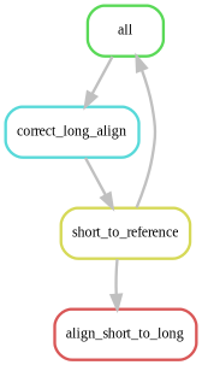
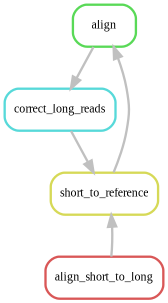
  digraph {
    bgcolor=white
    fontname="Liberation Serif"
    node [fontname="Liberation Serif" fontsize=10 penwidth=2 shape=box style=rounded]
    edge [color=grey fontname="Liberation Serif" penwidth=2]
-   n1 [color="0.33 0.6 0.85" label=all]
-   n2 [color="0.50 0.6 0.85" label=correct_long_align]
+   n1 [color="0.33 0.6 0.85" label=align]
+   n2 [color="0.50 0.6 0.85" label=correct_long_reads]
    n3 [color="0.17 0.6 0.85" label=short_to_reference]
    n4 [color="0.00 0.6 0.85" label=align_short_to_long]
    n1 -> n2
    n2 -> n3
    n3 -> n1
-   n3 -> n4
+   n4 -> n3
  }
